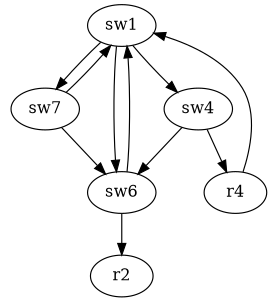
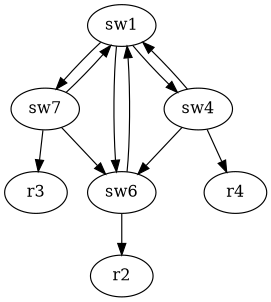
  digraph {
    edge [interfaces="['Et0/1', 'Et0/1']" w=1]
    n1 [label=sw1]
    sw7
    sw6
    sw4
+   r3 [cap=R]
    r2 [cap=R]
    n7 [label=r4]
    n1 -> sw7 [interfaces="['Et0/2', 'Et0/1']"]
    n1 -> sw6
    n1 -> sw4 [interfaces="['Et0/0', 'Et0/1']"]
    sw7 -> n1 [interfaces="['Et0/1', 'Et0/2']"]
    sw7 -> sw6 [interfaces="['Et0/2', 'Et0/2']"]
+   sw7 -> r3 [interfaces="['Et0/3', 'Et0/0']"]
    sw6 -> n1
    sw6 -> r2 [interfaces="['Et0/3', 'Et0/0']"]
-   n7 -> n1 [interfaces="['Et0/1', 'Et0/0']"]
+   sw4 -> n1 [interfaces="['Et0/1', 'Et0/0']"]
    sw4 -> sw6 [interfaces="['Et0/2', 'Et0/0']"]
    sw4 -> n7 [interfaces="['Et0/0', 'Et0/0']"]
  }
